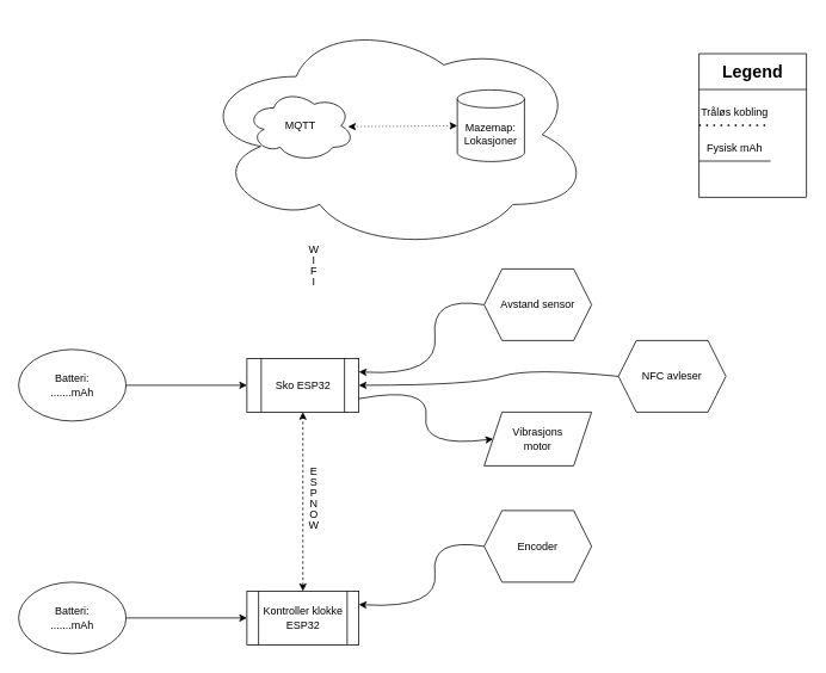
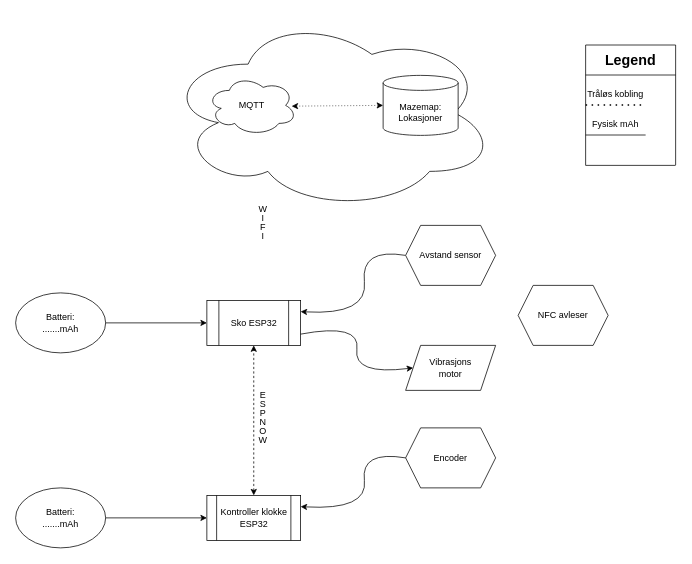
  <mxCell id="0" />
  <mxCell id="1" parent="0" />
  <mxCell id="2" value="" style="ellipse;shape=cloud;whiteSpace=wrap;html=1;" vertex="1" parent="1"><mxGeometry x="220" width="440" height="260" as="geometry" y="20" /></mxCell>
  <mxCell id="3" value="MQTT" style="ellipse;shape=cloud;whiteSpace=wrap;html=1;" vertex="1" parent="1"><mxGeometry x="275" y="100" width="120" height="80" as="geometry" /></mxCell>
- <mxCell id="4" value="&lt;div&gt;Mazemap:&lt;/div&gt;&lt;div&gt;Lokasjoner&lt;br&gt;&lt;/div&gt;" style="shape=cylinder3;whiteSpace=wrap;html=1;boundedLbl=1;backgroundOutline=1;size=10;" vertex="1" parent="1"><mxGeometry x="510" y="100" width="75" height="80" as="geometry" /></mxCell>
+ <mxCell id="4" value="&lt;div&gt;Mazemap:&lt;/div&gt;&lt;div&gt;Lokasjoner&lt;br&gt;&lt;/div&gt;" style="shape=cylinder3;whiteSpace=wrap;html=1;boundedLbl=1;backgroundOutline=1;size=10;" vertex="1" parent="1"><mxGeometry x="510" y="100" width="100" height="80" as="geometry" /></mxCell>
  <mxCell id="5" value="" style="endArrow=classic;dashed=1;html=1;dashPattern=1 3;strokeWidth=1;rounded=0;entryX=0;entryY=0.5;entryDx=0;entryDy=0;entryPerimeter=0;startArrow=classic;startFill=1;endFill=1;exitX=0.942;exitY=0.513;exitDx=0;exitDy=0;exitPerimeter=0;endSize=6;" edge="1" parent="1" source="3" target="4"><mxGeometry width="50" height="50" relative="1" as="geometry"><mxPoint x="515" y="290" as="sourcePoint" /><mxPoint x="565" y="240" as="targetPoint" /></mxGeometry></mxCell>
  <mxCell id="6" value="" style="endArrow=none;dashed=1;html=1;dashPattern=1 3;strokeWidth=2;rounded=0;" edge="1" parent="1"><mxGeometry width="50" height="50" relative="1" as="geometry"><mxPoint x="780" y="139.5" as="sourcePoint" /><mxPoint x="860" y="139.5" as="targetPoint" /></mxGeometry></mxCell>
  <mxCell id="7" value="" style="endArrow=none;html=1;rounded=0;" edge="1" parent="1"><mxGeometry width="50" height="50" relative="1" as="geometry"><mxPoint x="780" y="179.5" as="sourcePoint" /><mxPoint x="860" y="179.5" as="targetPoint" /></mxGeometry></mxCell>
  <mxCell id="8" value="Tråløs kobling" style="text;html=1;align=center;verticalAlign=middle;whiteSpace=wrap;rounded=0;" vertex="1" parent="1"><mxGeometry x="760" y="109.5" width="120" height="30" as="geometry" /></mxCell>
  <mxCell id="9" value="Fysisk mAh" style="text;html=1;align=center;verticalAlign=middle;whiteSpace=wrap;rounded=0;" vertex="1" parent="1"><mxGeometry x="760" y="149.5" width="120" height="30" as="geometry" /></mxCell>
  <mxCell id="10" value="" style="endArrow=none;html=1;rounded=0;" edge="1" parent="1"><mxGeometry width="50" height="50" relative="1" as="geometry"><mxPoint x="780" y="220" as="sourcePoint" /><mxPoint x="900" y="220" as="targetPoint" /></mxGeometry></mxCell>
  <mxCell id="11" value="" style="endArrow=none;html=1;rounded=0;" edge="1" parent="1"><mxGeometry width="50" height="50" relative="1" as="geometry"><mxPoint x="780" y="59.5" as="sourcePoint" /><mxPoint x="780" y="220" as="targetPoint" /></mxGeometry></mxCell>
  <mxCell id="12" value="" style="endArrow=none;html=1;rounded=0;" edge="1" parent="1"><mxGeometry width="50" height="50" relative="1" as="geometry"><mxPoint x="780" y="99.5" as="sourcePoint" /><mxPoint x="900" y="99.5" as="targetPoint" /><Array as="points" /></mxGeometry></mxCell>
  <mxCell id="13" value="" style="endArrow=none;html=1;rounded=0;" edge="1" parent="1"><mxGeometry width="50" height="50" relative="1" as="geometry"><mxPoint x="900" y="59.5" as="sourcePoint" /><mxPoint x="900" y="219.5" as="targetPoint" /></mxGeometry></mxCell>
  <mxCell id="14" value="" style="endArrow=none;html=1;rounded=0;" edge="1" parent="1"><mxGeometry width="50" height="50" relative="1" as="geometry"><mxPoint x="780" y="59.5" as="sourcePoint" /><mxPoint x="900" y="59.5" as="targetPoint" /></mxGeometry></mxCell>
  <mxCell id="15" value="Legend" style="text;html=1;align=center;verticalAlign=middle;whiteSpace=wrap;rounded=0;fillColor=none;strokeWidth=1;fontStyle=1;fontSize=19;" vertex="1" parent="1"><mxGeometry x="780" y="59.5" width="120" height="40" as="geometry" /></mxCell>
  <mxCell id="16" value="Sko ESP32" style="shape=process;whiteSpace=wrap;html=1;backgroundOutline=1;size=0.125;" vertex="1" parent="1"><mxGeometry x="275" y="400" width="125" height="60" as="geometry" /></mxCell>
  <mxCell id="17" style="edgeStyle=orthogonalEdgeStyle;rounded=0;orthogonalLoop=1;jettySize=auto;html=1;exitX=0;exitY=0.5;exitDx=0;exitDy=0;entryX=1;entryY=0.5;entryDx=0;entryDy=0;startArrow=classic;startFill=1;endArrow=none;endFill=0;" edge="1" parent="1" source="18" target="32"><mxGeometry relative="1" as="geometry" /></mxCell>
  <mxCell id="18" value="Kontroller klokke&lt;br&gt;ESP32" style="shape=process;whiteSpace=wrap;html=1;backgroundOutline=1;" vertex="1" parent="1"><mxGeometry x="275" y="660" width="125" height="60" as="geometry" /></mxCell>
  <mxCell id="19" value="" style="curved=1;endArrow=classic;html=1;rounded=0;exitX=0;exitY=0.5;exitDx=0;exitDy=0;entryX=1;entryY=0.25;entryDx=0;entryDy=0;" edge="1" parent="1" target="16"><mxGeometry width="50" height="50" relative="1" as="geometry"><mxPoint x="540" y="340" as="sourcePoint" /><mxPoint x="700" y="460" as="targetPoint" /><Array as="points"><mxPoint x="480" y="330" /><mxPoint x="490" y="420" /></Array></mxGeometry></mxCell>
  <mxCell id="20" value="Avstand sensor" style="shape=hexagon;perimeter=hexagonPerimeter2;whiteSpace=wrap;html=1;fixedSize=1;size=20;" vertex="1" parent="1"><mxGeometry x="540" y="300" width="120" height="80" as="geometry" /></mxCell>
  <mxCell id="21" value="Encoder" style="shape=hexagon;perimeter=hexagonPerimeter2;whiteSpace=wrap;html=1;fixedSize=1;" vertex="1" parent="1"><mxGeometry x="540" y="570" width="120" height="80" as="geometry" /></mxCell>
  <mxCell id="22" value="" style="curved=1;endArrow=classic;html=1;rounded=0;entryX=1;entryY=0.25;entryDx=0;entryDy=0;exitX=0;exitY=0.5;exitDx=0;exitDy=0;" edge="1" parent="1" source="21"><mxGeometry width="50" height="50" relative="1" as="geometry"><mxPoint x="540" y="600" as="sourcePoint" /><mxPoint x="400" y="675" as="targetPoint" /><Array as="points"><mxPoint x="480" y="600" /><mxPoint x="490" y="680" /></Array></mxGeometry></mxCell>
  <mxCell id="23" value="Vibrasjons &lt;br&gt;motor" style="shape=parallelogram;perimeter=parallelogramPerimeter;whiteSpace=wrap;html=1;fixedSize=1;" vertex="1" parent="1"><mxGeometry x="540" y="460" width="120" height="60" as="geometry" /></mxCell>
  <mxCell id="24" value="" style="curved=1;endArrow=classic;html=1;rounded=0;entryX=0;entryY=0.5;entryDx=0;entryDy=0;exitX=1;exitY=0.75;exitDx=0;exitDy=0;" edge="1" parent="1" source="16" target="23"><mxGeometry width="50" height="50" relative="1" as="geometry"><mxPoint x="650" y="660" as="sourcePoint" /><mxPoint x="700" y="610" as="targetPoint" /><Array as="points"><mxPoint x="480" y="430" /><mxPoint x="470" y="500" /></Array></mxGeometry></mxCell>
  <mxCell id="25" value="NFC avleser" style="shape=hexagon;perimeter=hexagonPerimeter2;whiteSpace=wrap;html=1;fixedSize=1;" vertex="1" parent="1"><mxGeometry x="690" y="380" width="120" height="80" as="geometry" /></mxCell>
- <mxCell id="26" value="" style="curved=1;endArrow=none;html=1;rounded=0;entryX=0;entryY=0.5;entryDx=0;entryDy=0;exitX=1;exitY=0.5;exitDx=0;exitDy=0;startArrow=classic;startFill=1;endFill=0;" edge="1" parent="1" source="16" target="25"><mxGeometry width="50" height="50" relative="1" as="geometry"><mxPoint x="650" y="660" as="sourcePoint" /><mxPoint x="700" y="610" as="targetPoint" /><Array as="points"><mxPoint x="530" y="430" /><mxPoint x="590" y="410" /></Array></mxGeometry></mxCell>
  <mxCell id="27" value="" style="endArrow=classic;html=1;rounded=0;entryX=0.5;entryY=1;entryDx=0;entryDy=0;exitX=0.5;exitY=0;exitDx=0;exitDy=0;startArrow=classic;startFill=1;dashed=1;" edge="1" parent="1" target="16"><mxGeometry width="50" height="50" relative="1" as="geometry"><mxPoint x="337.5" y="660" as="sourcePoint" /><mxPoint x="700" y="610" as="targetPoint" /></mxGeometry></mxCell>
  <mxCell id="28" value="&lt;div style=&quot;line-height: 100%;&quot;&gt;E&lt;/div&gt;&lt;div style=&quot;line-height: 100%;&quot;&gt;S&lt;/div&gt;&lt;div style=&quot;line-height: 100%;&quot;&gt;P&lt;/div&gt;&lt;div style=&quot;line-height: 100%;&quot;&gt;N&lt;/div&gt;&lt;div style=&quot;line-height: 100%;&quot;&gt;O&lt;/div&gt;&lt;div style=&quot;line-height: 100%;&quot;&gt;W&lt;/div&gt;" style="text;html=1;align=center;verticalAlign=middle;whiteSpace=wrap;rounded=0;" vertex="1" parent="1"><mxGeometry x="330" y="540" width="40" height="30" as="geometry" /></mxCell>
  <mxCell id="29" value="&lt;div style=&quot;line-height: 100%;&quot;&gt;W&lt;/div&gt;&lt;div style=&quot;line-height: 100%;&quot;&gt;I&lt;/div&gt;&lt;div style=&quot;line-height: 100%;&quot;&gt;F&lt;/div&gt;&lt;div style=&quot;line-height: 100%;&quot;&gt;I&lt;br&gt;&lt;/div&gt;" style="text;html=1;align=center;verticalAlign=middle;whiteSpace=wrap;rounded=0;" vertex="1" parent="1"><mxGeometry x="320" y="280" width="60" height="30" as="geometry" /></mxCell>
  <mxCell id="30" style="edgeStyle=orthogonalEdgeStyle;rounded=0;orthogonalLoop=1;jettySize=auto;html=1;exitX=1;exitY=0.5;exitDx=0;exitDy=0;entryX=0;entryY=0.5;entryDx=0;entryDy=0;" edge="1" parent="1" source="31" target="16"><mxGeometry relative="1" as="geometry" /></mxCell>
  <mxCell id="31" value="Batteri:&lt;br&gt;.......mAh" style="ellipse;whiteSpace=wrap;html=1;" vertex="1" parent="1"><mxGeometry x="20" y="390" width="120" height="80" as="geometry" /></mxCell>
  <mxCell id="32" value="Batteri:&lt;br&gt;.......mAh" style="ellipse;whiteSpace=wrap;html=1;" vertex="1" parent="1"><mxGeometry x="20" y="650" width="120" height="80" as="geometry" /></mxCell>
